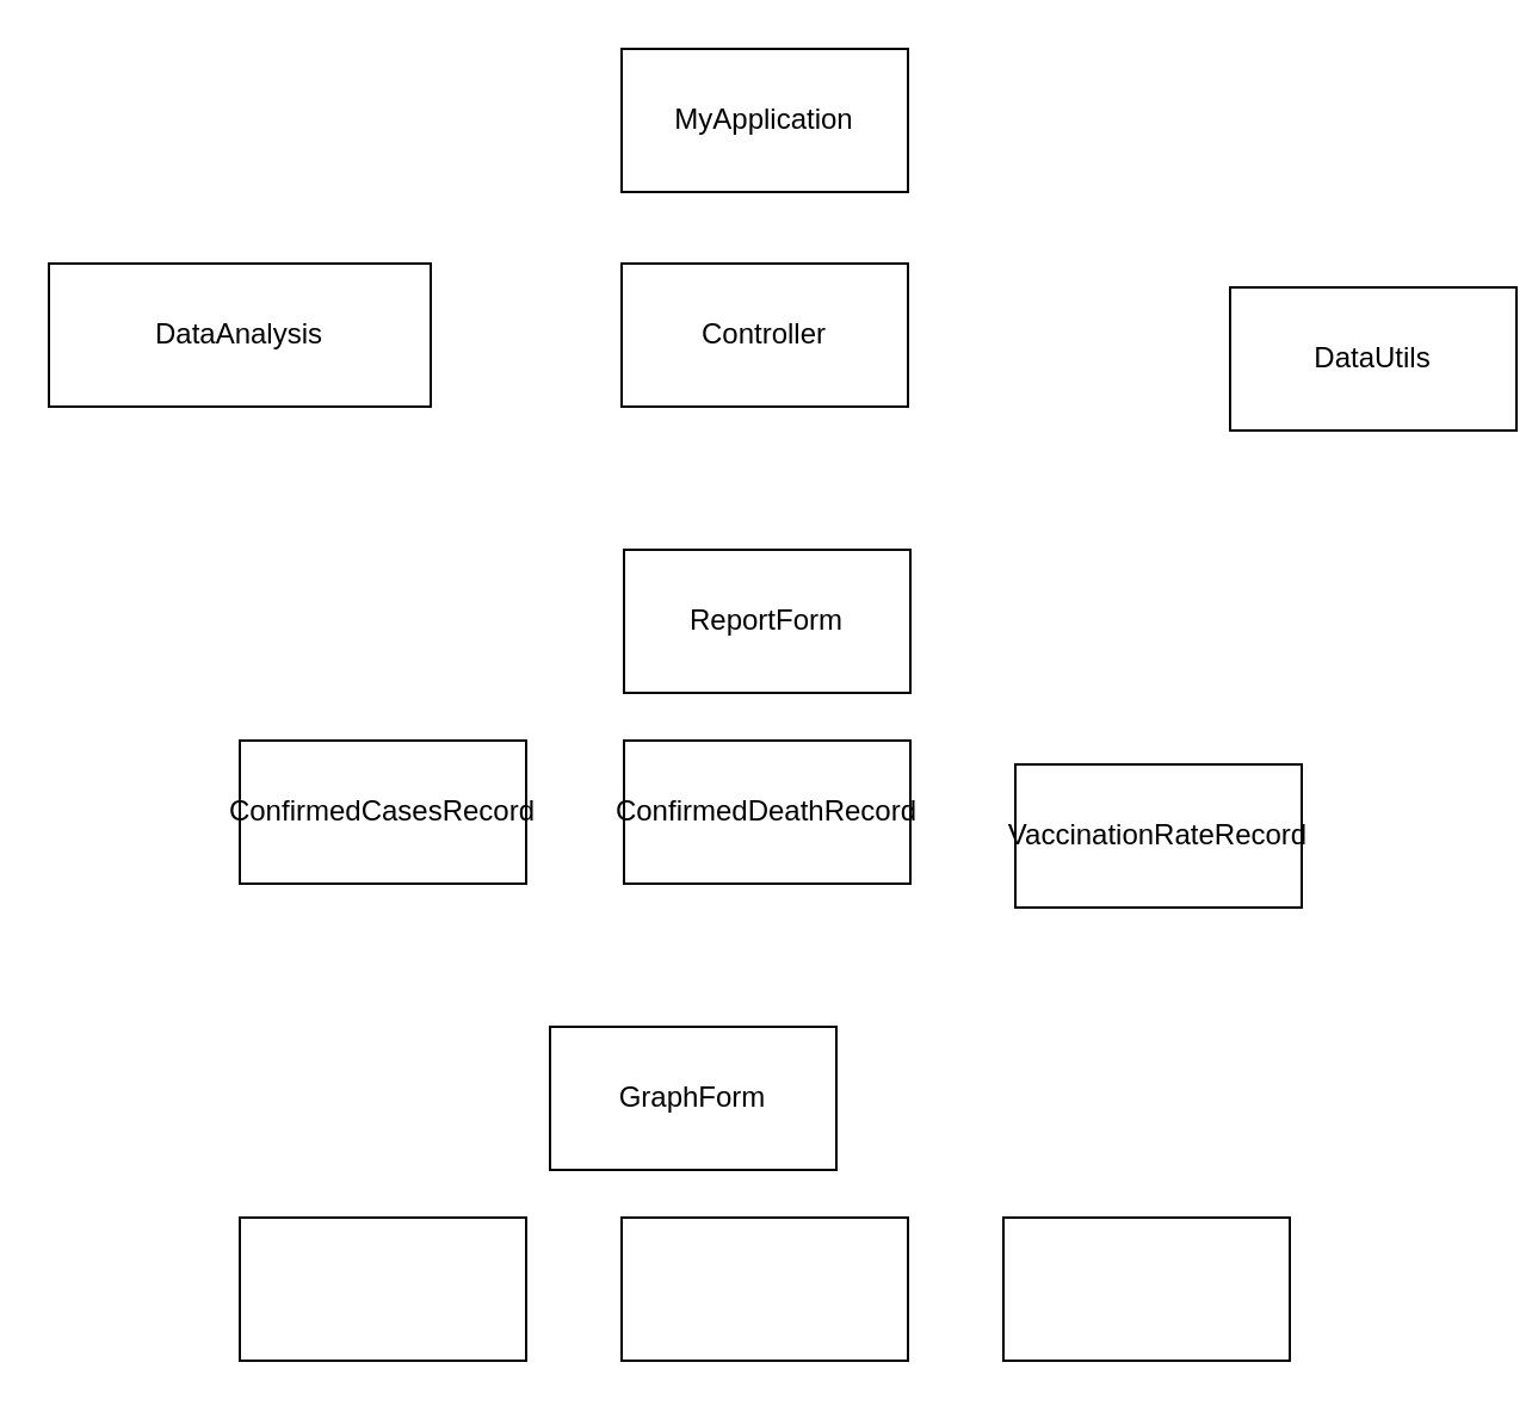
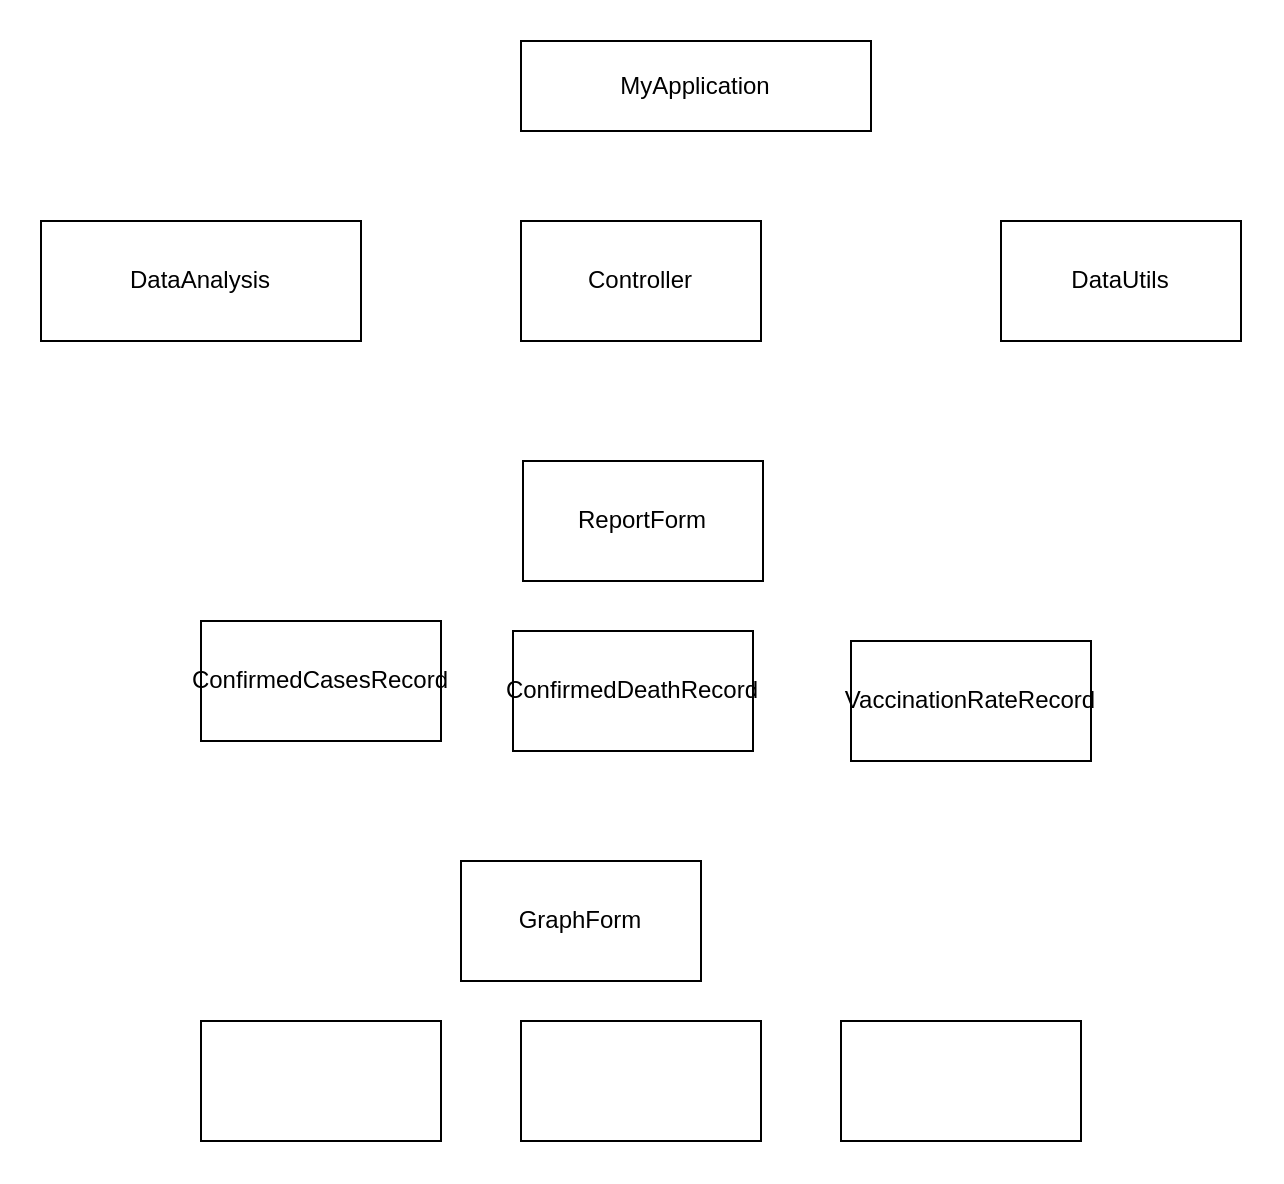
  <mxCell id="0" />
  <mxCell id="1" parent="0" />
  <mxCell id="2" value="ReportForm" style="rounded=0;whiteSpace=wrap;html=1;" vertex="1" parent="1"><mxGeometry x="261" y="230" width="120" height="60" as="geometry" /></mxCell>
  <mxCell id="3" value="Controller" style="rounded=0;whiteSpace=wrap;html=1;" vertex="1" parent="1"><mxGeometry x="260" y="110" width="120" height="60" as="geometry" /></mxCell>
  <mxCell id="4" value="DataAnalysis" style="rounded=0;whiteSpace=wrap;html=1;" vertex="1" parent="1"><mxGeometry x="20" y="110" width="160" height="60" as="geometry" /></mxCell>
  <mxCell id="5" value="ConfirmedCasesRecord" style="rounded=0;whiteSpace=wrap;html=1;" vertex="1" parent="1"><mxGeometry x="100" y="310" width="120" height="60" as="geometry" /></mxCell>
- <mxCell id="6" value="MyApplication" style="rounded=0;whiteSpace=wrap;html=1;" vertex="1" parent="1"><mxGeometry x="260" y="20" width="120" height="60" as="geometry" /></mxCell>
+ <mxCell id="6" value="MyApplication" style="rounded=0;whiteSpace=wrap;html=1;" vertex="1" parent="1"><mxGeometry x="260" y="20" width="175" height="45" as="geometry" /></mxCell>
  <mxCell id="7" value="GraphForm" style="rounded=0;whiteSpace=wrap;html=1;" vertex="1" parent="1"><mxGeometry x="230" y="430" width="120" height="60" as="geometry" /></mxCell>
- <mxCell id="8" value="ConfirmedDeathRecord&lt;br&gt;" style="rounded=0;whiteSpace=wrap;html=1;" vertex="1" parent="1"><mxGeometry x="261" y="310" width="120" height="60" as="geometry" /></mxCell>
+ <mxCell id="8" value="ConfirmedDeathRecord&lt;br&gt;" style="rounded=0;whiteSpace=wrap;html=1;" vertex="1" parent="1"><mxGeometry x="256" y="315" width="120" height="60" as="geometry" /></mxCell>
  <mxCell id="9" value="VaccinationRateRecord" style="rounded=0;whiteSpace=wrap;html=1;" vertex="1" parent="1"><mxGeometry x="425" y="320" width="120" height="60" as="geometry" /></mxCell>
  <mxCell id="10" value="" style="rounded=0;whiteSpace=wrap;html=1;" vertex="1" parent="1"><mxGeometry x="100" y="510" width="120" height="60" as="geometry" /></mxCell>
  <mxCell id="11" value="" style="rounded=0;whiteSpace=wrap;html=1;" vertex="1" parent="1"><mxGeometry x="260" y="510" width="120" height="60" as="geometry" /></mxCell>
  <mxCell id="12" value="" style="rounded=0;whiteSpace=wrap;html=1;" vertex="1" parent="1"><mxGeometry x="420" y="510" width="120" height="60" as="geometry" /></mxCell>
- <mxCell id="13" value="DataUtils" style="rounded=0;whiteSpace=wrap;html=1;" vertex="1" parent="1"><mxGeometry x="515" y="120" width="120" height="60" as="geometry" /></mxCell>
+ <mxCell id="13" value="DataUtils" style="rounded=0;whiteSpace=wrap;html=1;" vertex="1" parent="1"><mxGeometry x="500" y="110" width="120" height="60" as="geometry" /></mxCell>
